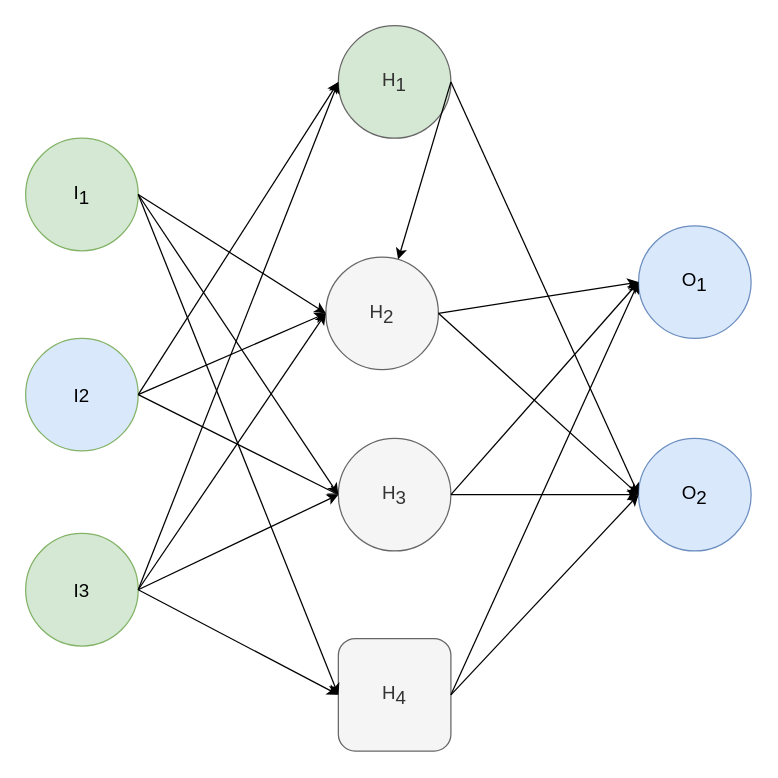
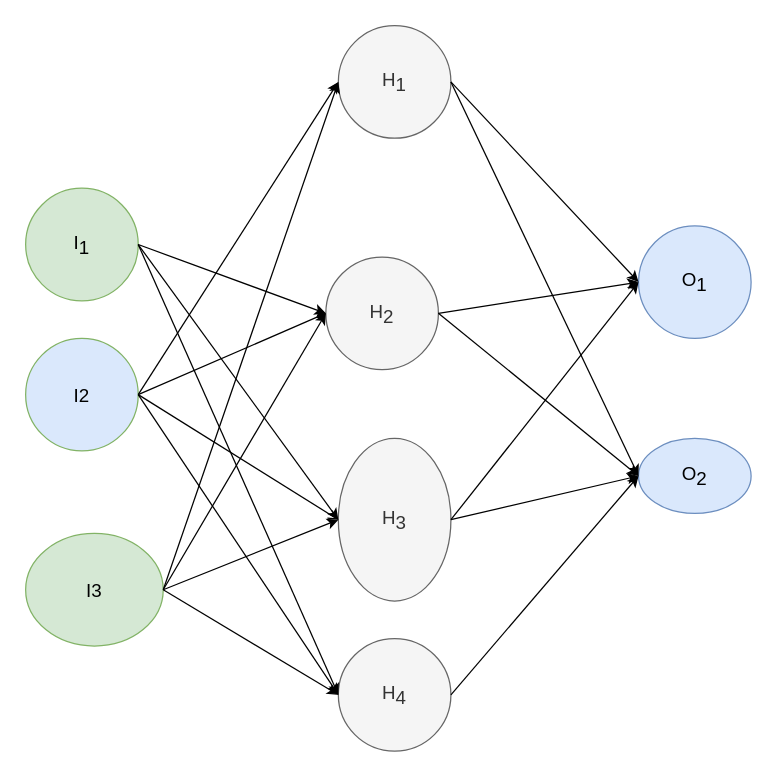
  <mxCell id="0" />
  <mxCell id="1" parent="0" />
- <mxCell id="2" value="I&lt;sub style=&quot;font-size: 15px;&quot;&gt;1&lt;/sub&gt;" style="ellipse;whiteSpace=wrap;html=1;fontSize=15;fillColor=#d5e8d4;strokeColor=#82b366;" vertex="1" parent="1"><mxGeometry x="20" y="110" width="90" height="90" as="geometry" /></mxCell>
+ <mxCell id="2" value="I&lt;sub style=&quot;font-size: 15px;&quot;&gt;1&lt;/sub&gt;" style="ellipse;whiteSpace=wrap;html=1;fontSize=15;fillColor=#d5e8d4;strokeColor=#82b366;" vertex="1" parent="1"><mxGeometry x="20" y="150" width="90" height="90" as="geometry" /></mxCell>
  <mxCell id="3" value="I&lt;span style=&quot;font-size: 15px;&quot;&gt;2&lt;/span&gt;" style="ellipse;whiteSpace=wrap;html=1;fontSize=15;fillColor=#dae8fc;strokeColor=#82b366;" vertex="1" parent="1"><mxGeometry x="20" y="270" width="90" height="90" as="geometry" /></mxCell>
  <mxCell id="4" value="H&lt;sub style=&quot;font-size: 15px;&quot;&gt;2&lt;/sub&gt;" style="ellipse;whiteSpace=wrap;html=1;fontSize=15;fillColor=#f5f5f5;fontColor=#333333;strokeColor=#666666;" vertex="1" parent="1"><mxGeometry x="260" y="205" width="90" height="90" as="geometry" /></mxCell>
- <mxCell id="5" value="H&lt;sub style=&quot;font-size: 15px;&quot;&gt;4&lt;/sub&gt;" style="whiteSpace=wrap;html=1;fontSize=15;fillColor=#f5f5f5;fontColor=#333333;strokeColor=#666666;rounded=1;" vertex="1" parent="1"><mxGeometry x="270" y="510" width="90" height="90" as="geometry" /></mxCell>
- <mxCell id="6" value="&lt;span style=&quot;font-size: 15px;&quot;&gt;H&lt;/span&gt;&lt;sub style=&quot;font-size: 15px;&quot;&gt;1&lt;/sub&gt;" style="ellipse;whiteSpace=wrap;html=1;fontSize=15;fillColor=#d5e8d4;fontColor=#333333;strokeColor=#666666;" vertex="1" parent="1"><mxGeometry x="270" y="20" width="90" height="90" as="geometry" /></mxCell>
+ <mxCell id="5" value="H&lt;sub style=&quot;font-size: 15px;&quot;&gt;4&lt;/sub&gt;" style="ellipse;whiteSpace=wrap;html=1;fontSize=15;fillColor=#f5f5f5;fontColor=#333333;strokeColor=#666666;" vertex="1" parent="1"><mxGeometry x="270" y="510" width="90" height="90" as="geometry" /></mxCell>
+ <mxCell id="6" value="&lt;span style=&quot;font-size: 15px;&quot;&gt;H&lt;/span&gt;&lt;sub style=&quot;font-size: 15px;&quot;&gt;1&lt;/sub&gt;" style="ellipse;whiteSpace=wrap;html=1;fontSize=15;fillColor=#f5f5f5;fontColor=#333333;strokeColor=#666666;" vertex="1" parent="1"><mxGeometry x="270" y="20" width="90" height="90" as="geometry" /></mxCell>
  <mxCell id="7" value="O&lt;sub style=&quot;font-size: 15px;&quot;&gt;1&lt;/sub&gt;" style="ellipse;whiteSpace=wrap;html=1;fontSize=15;fillColor=#dae8fc;strokeColor=#6c8ebf;" vertex="1" parent="1"><mxGeometry x="510" y="180" width="90" height="90" as="geometry" /></mxCell>
  <mxCell id="8" value="" style="endArrow=classic;html=1;rounded=0;exitX=1;exitY=0.5;exitDx=0;exitDy=0;entryX=0;entryY=0.5;entryDx=0;entryDy=0;" edge="1" parent="1" source="2" target="4"><mxGeometry width="50" height="50" relative="1" as="geometry"><mxPoint x="160" y="205" as="sourcePoint" /><mxPoint x="280" y="85" as="targetPoint" /></mxGeometry></mxCell>
  <mxCell id="9" value="" style="endArrow=classic;html=1;rounded=0;exitX=1;exitY=0.5;exitDx=0;exitDy=0;entryX=0;entryY=0.5;entryDx=0;entryDy=0;" edge="1" parent="1" source="2" target="5"><mxGeometry width="50" height="50" relative="1" as="geometry"><mxPoint x="160" y="205" as="sourcePoint" /><mxPoint x="280" y="305" as="targetPoint" /></mxGeometry></mxCell>
  <mxCell id="10" value="" style="endArrow=classic;html=1;rounded=0;exitX=1;exitY=0.5;exitDx=0;exitDy=0;entryX=0;entryY=0.5;entryDx=0;entryDy=0;" edge="1" parent="1" source="3" target="6"><mxGeometry width="50" height="50" relative="1" as="geometry"><mxPoint x="160" y="205" as="sourcePoint" /><mxPoint x="280" y="545" as="targetPoint" /></mxGeometry></mxCell>
- <mxCell id="11" value="" style="endArrow=classic;html=1;rounded=0;exitX=1;exitY=0.5;exitDx=0;exitDy=0;entryX=0;entryY=0.5;entryDx=0;entryDy=0;" edge="1" parent="1" source="3" target="4"><mxGeometry width="50" height="50" relative="1" as="geometry"><mxPoint x="160" y="385" as="sourcePoint" /><mxPoint x="280" y="85" as="targetPoint" /></mxGeometry></mxCell>
- <mxCell id="13" value="" style="endArrow=classic;html=1;rounded=0;exitX=1;exitY=0.5;exitDx=0;exitDy=0;entryX=0;entryY=0.5;entryDx=0;entryDy=0;" edge="1" parent="1" source="5" target="7"><mxGeometry width="50" height="50" relative="1" as="geometry"><mxPoint x="160" y="385" as="sourcePoint" /><mxPoint x="280" y="545" as="targetPoint" /></mxGeometry></mxCell>
+ <mxCell id="11" value="" style="endArrow=diamond;html=1;rounded=0;exitX=1;exitY=0.5;exitDx=0;exitDy=0;entryX=0;entryY=0.5;entryDx=0;entryDy=0;" edge="1" parent="1" source="3" target="4"><mxGeometry width="50" height="50" relative="1" as="geometry"><mxPoint x="160" y="385" as="sourcePoint" /><mxPoint x="280" y="85" as="targetPoint" /></mxGeometry></mxCell>
+ <mxCell id="12" value="" style="endArrow=classic;html=1;rounded=0;exitX=1;exitY=0.5;exitDx=0;exitDy=0;entryX=0;entryY=0.5;entryDx=0;entryDy=0;" edge="1" parent="1" source="3" target="5"><mxGeometry width="50" height="50" relative="1" as="geometry"><mxPoint x="160" y="385" as="sourcePoint" /><mxPoint x="280" y="305" as="targetPoint" /></mxGeometry></mxCell>
  <mxCell id="14" value="" style="endArrow=classic;html=1;rounded=0;exitX=1;exitY=0.5;exitDx=0;exitDy=0;entryX=0;entryY=0.5;entryDx=0;entryDy=0;" edge="1" parent="1" source="4" target="7"><mxGeometry width="50" height="50" relative="1" as="geometry"><mxPoint x="370" y="545" as="sourcePoint" /><mxPoint x="500" y="295" as="targetPoint" /></mxGeometry></mxCell>
- <mxCell id="15" value="" style="endArrow=classic;html=1;rounded=0;exitX=1;exitY=0.5;exitDx=0;exitDy=0;" edge="1" parent="1" source="6" target="4"><mxGeometry width="50" height="50" relative="1" as="geometry"><mxPoint x="370" y="545" as="sourcePoint" /><mxPoint x="500" y="305" as="targetPoint" /></mxGeometry></mxCell>
- <mxCell id="16" value="H&lt;sub style=&quot;font-size: 15px;&quot;&gt;3&lt;/sub&gt;" style="ellipse;whiteSpace=wrap;html=1;fontSize=15;fillColor=#f5f5f5;fontColor=#333333;strokeColor=#666666;" vertex="1" parent="1"><mxGeometry x="270" y="350" width="90" height="90" as="geometry" /></mxCell>
- <mxCell id="17" value="I&lt;span style=&quot;font-size: 15px;&quot;&gt;3&lt;/span&gt;" style="ellipse;whiteSpace=wrap;html=1;fontSize=15;fillColor=#d5e8d4;strokeColor=#82b366;" vertex="1" parent="1"><mxGeometry x="20" y="426" width="90" height="90" as="geometry" /></mxCell>
+ <mxCell id="15" value="" style="endArrow=classic;html=1;rounded=0;exitX=1;exitY=0.5;exitDx=0;exitDy=0;entryX=0;entryY=0.5;entryDx=0;entryDy=0;" edge="1" parent="1" source="6" target="7"><mxGeometry width="50" height="50" relative="1" as="geometry"><mxPoint x="370" y="545" as="sourcePoint" /><mxPoint x="500" y="305" as="targetPoint" /></mxGeometry></mxCell>
+ <mxCell id="16" value="H&lt;sub style=&quot;font-size: 15px;&quot;&gt;3&lt;/sub&gt;" style="ellipse;whiteSpace=wrap;html=1;fontSize=15;fillColor=#f5f5f5;fontColor=#333333;strokeColor=#666666;" vertex="1" parent="1"><mxGeometry x="270" y="350" width="90" height="130" as="geometry" /></mxCell>
+ <mxCell id="17" value="I&lt;span style=&quot;font-size: 15px;&quot;&gt;3&lt;/span&gt;" style="ellipse;whiteSpace=wrap;html=1;fontSize=15;fillColor=#d5e8d4;strokeColor=#82b366;" vertex="1" parent="1"><mxGeometry x="20" y="426" width="110" height="90" as="geometry" /></mxCell>
  <mxCell id="18" value="" style="endArrow=classic;html=1;rounded=0;exitX=1;exitY=0.5;exitDx=0;exitDy=0;entryX=0;entryY=0.5;entryDx=0;entryDy=0;" edge="1" parent="1" source="2" target="16"><mxGeometry width="50" height="50" relative="1" as="geometry"><mxPoint x="150" y="155" as="sourcePoint" /><mxPoint x="280" y="235" as="targetPoint" /></mxGeometry></mxCell>
  <mxCell id="19" value="" style="endArrow=open;html=1;rounded=0;exitX=1;exitY=0.5;exitDx=0;exitDy=0;entryX=0;entryY=0.5;entryDx=0;entryDy=0;" edge="1" parent="1" source="3" target="16"><mxGeometry width="50" height="50" relative="1" as="geometry"><mxPoint x="150" y="155" as="sourcePoint" /><mxPoint x="290" y="330" as="targetPoint" /></mxGeometry></mxCell>
  <mxCell id="20" value="" style="endArrow=classic;html=1;rounded=0;exitX=1;exitY=0.5;exitDx=0;exitDy=0;entryX=0;entryY=0.5;entryDx=0;entryDy=0;" edge="1" parent="1" source="17" target="6"><mxGeometry width="50" height="50" relative="1" as="geometry"><mxPoint x="150" y="315" as="sourcePoint" /><mxPoint x="280" y="235" as="targetPoint" /></mxGeometry></mxCell>
  <mxCell id="21" value="" style="endArrow=classic;html=1;rounded=0;exitX=1;exitY=0.5;exitDx=0;exitDy=0;entryX=0;entryY=0.5;entryDx=0;entryDy=0;" edge="1" parent="1" source="17" target="4"><mxGeometry width="50" height="50" relative="1" as="geometry"><mxPoint x="150" y="475" as="sourcePoint" /><mxPoint x="280" y="85" as="targetPoint" /></mxGeometry></mxCell>
  <mxCell id="22" value="" style="endArrow=classic;html=1;rounded=0;exitX=1;exitY=0.5;exitDx=0;exitDy=0;entryX=0;entryY=0.5;entryDx=0;entryDy=0;" edge="1" parent="1" source="17" target="16"><mxGeometry width="50" height="50" relative="1" as="geometry"><mxPoint x="150" y="475" as="sourcePoint" /><mxPoint x="280" y="235" as="targetPoint" /></mxGeometry></mxCell>
  <mxCell id="23" value="" style="endArrow=classic;html=1;rounded=0;exitX=1;exitY=0.5;exitDx=0;exitDy=0;entryX=0;entryY=0.5;entryDx=0;entryDy=0;" edge="1" parent="1" source="17" target="5"><mxGeometry width="50" height="50" relative="1" as="geometry"><mxPoint x="150" y="475" as="sourcePoint" /><mxPoint x="280" y="405" as="targetPoint" /></mxGeometry></mxCell>
  <mxCell id="24" value="" style="endArrow=classic;html=1;rounded=0;exitX=1;exitY=0.5;exitDx=0;exitDy=0;entryX=0;entryY=0.5;entryDx=0;entryDy=0;" edge="1" parent="1" source="16" target="7"><mxGeometry width="50" height="50" relative="1" as="geometry"><mxPoint x="370" y="235" as="sourcePoint" /><mxPoint x="500" y="205" as="targetPoint" /></mxGeometry></mxCell>
- <mxCell id="25" value="O&lt;sub style=&quot;font-size: 15px;&quot;&gt;2&lt;/sub&gt;" style="ellipse;whiteSpace=wrap;html=1;fontSize=15;fillColor=#dae8fc;strokeColor=#6c8ebf;" vertex="1" parent="1"><mxGeometry x="510" y="350" width="90" height="90" as="geometry" /></mxCell>
+ <mxCell id="25" value="O&lt;sub style=&quot;font-size: 15px;&quot;&gt;2&lt;/sub&gt;" style="ellipse;whiteSpace=wrap;html=1;fontSize=15;fillColor=#dae8fc;strokeColor=#6c8ebf;" vertex="1" parent="1"><mxGeometry x="510" y="350" width="90" height="60" as="geometry" /></mxCell>
  <mxCell id="26" value="" style="endArrow=classic;html=1;rounded=0;exitX=1;exitY=0.5;exitDx=0;exitDy=0;entryX=0;entryY=0.5;entryDx=0;entryDy=0;" edge="1" parent="1" source="6" target="25"><mxGeometry width="50" height="50" relative="1" as="geometry"><mxPoint x="370" y="85" as="sourcePoint" /><mxPoint x="500" y="235" as="targetPoint" /></mxGeometry></mxCell>
  <mxCell id="27" value="" style="endArrow=classic;html=1;rounded=0;exitX=1;exitY=0.5;exitDx=0;exitDy=0;entryX=0;entryY=0.5;entryDx=0;entryDy=0;" edge="1" parent="1" source="4" target="25"><mxGeometry width="50" height="50" relative="1" as="geometry"><mxPoint x="370" y="235" as="sourcePoint" /><mxPoint x="530" y="320" as="targetPoint" /></mxGeometry></mxCell>
  <mxCell id="28" value="" style="endArrow=classic;html=1;rounded=0;exitX=1;exitY=0.5;exitDx=0;exitDy=0;entryX=0;entryY=0.5;entryDx=0;entryDy=0;" edge="1" parent="1" source="16" target="25"><mxGeometry width="50" height="50" relative="1" as="geometry"><mxPoint x="370" y="405" as="sourcePoint" /><mxPoint x="500" y="235" as="targetPoint" /></mxGeometry></mxCell>
  <mxCell id="29" value="" style="endArrow=classic;html=1;rounded=0;exitX=1;exitY=0.5;exitDx=0;exitDy=0;entryX=0;entryY=0.5;entryDx=0;entryDy=0;" edge="1" parent="1" source="5" target="25"><mxGeometry width="50" height="50" relative="1" as="geometry"><mxPoint x="370" y="405" as="sourcePoint" /><mxPoint x="500" y="405" as="targetPoint" /></mxGeometry></mxCell>
